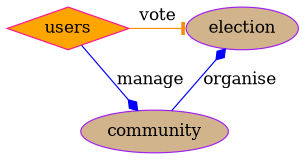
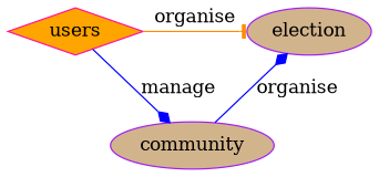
  digraph {
    node [color=purple fillcolor=tan shape=ellipse style=filled]
    edge [arrowhead=diamond color=blue]
    n1 [color=deeppink fillcolor=orange label=users shape=diamond]
    election
    n3 [label=community]
    subgraph sub_1 {
      rank=same
      n1
      election
    }
-   n1 -> election [arrowhead=tee color=darkorange label=vote]
+   n1 -> election [arrowhead=tee color=darkorange label=organise]
    n1 -> n3 [label=manage]
    n3 -> election [label=organise]
  }
